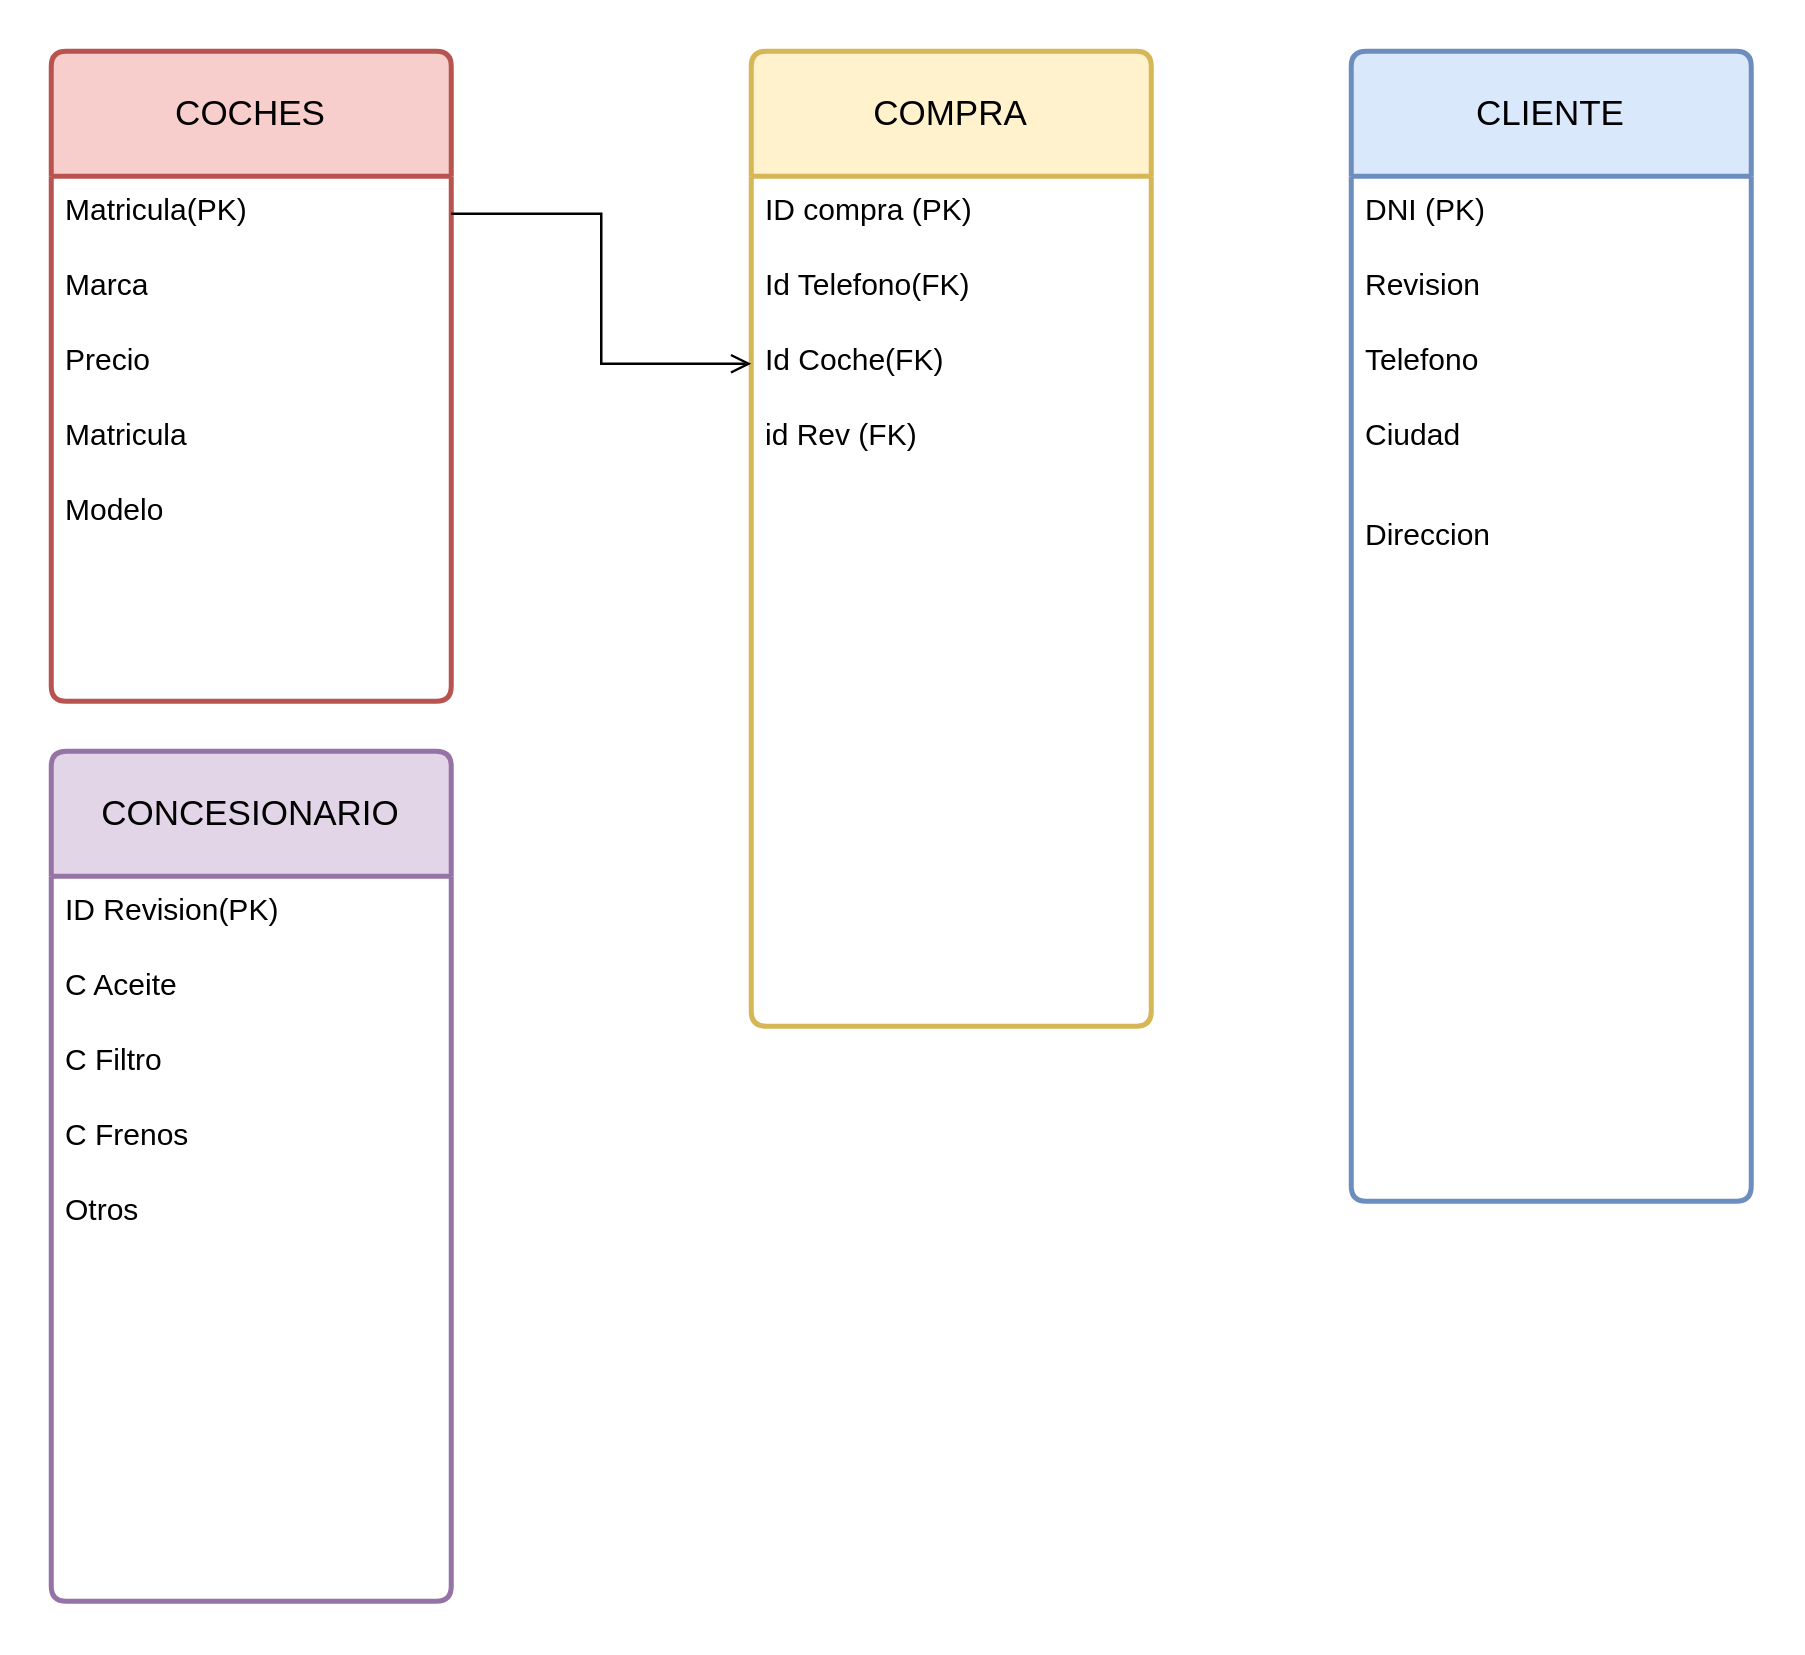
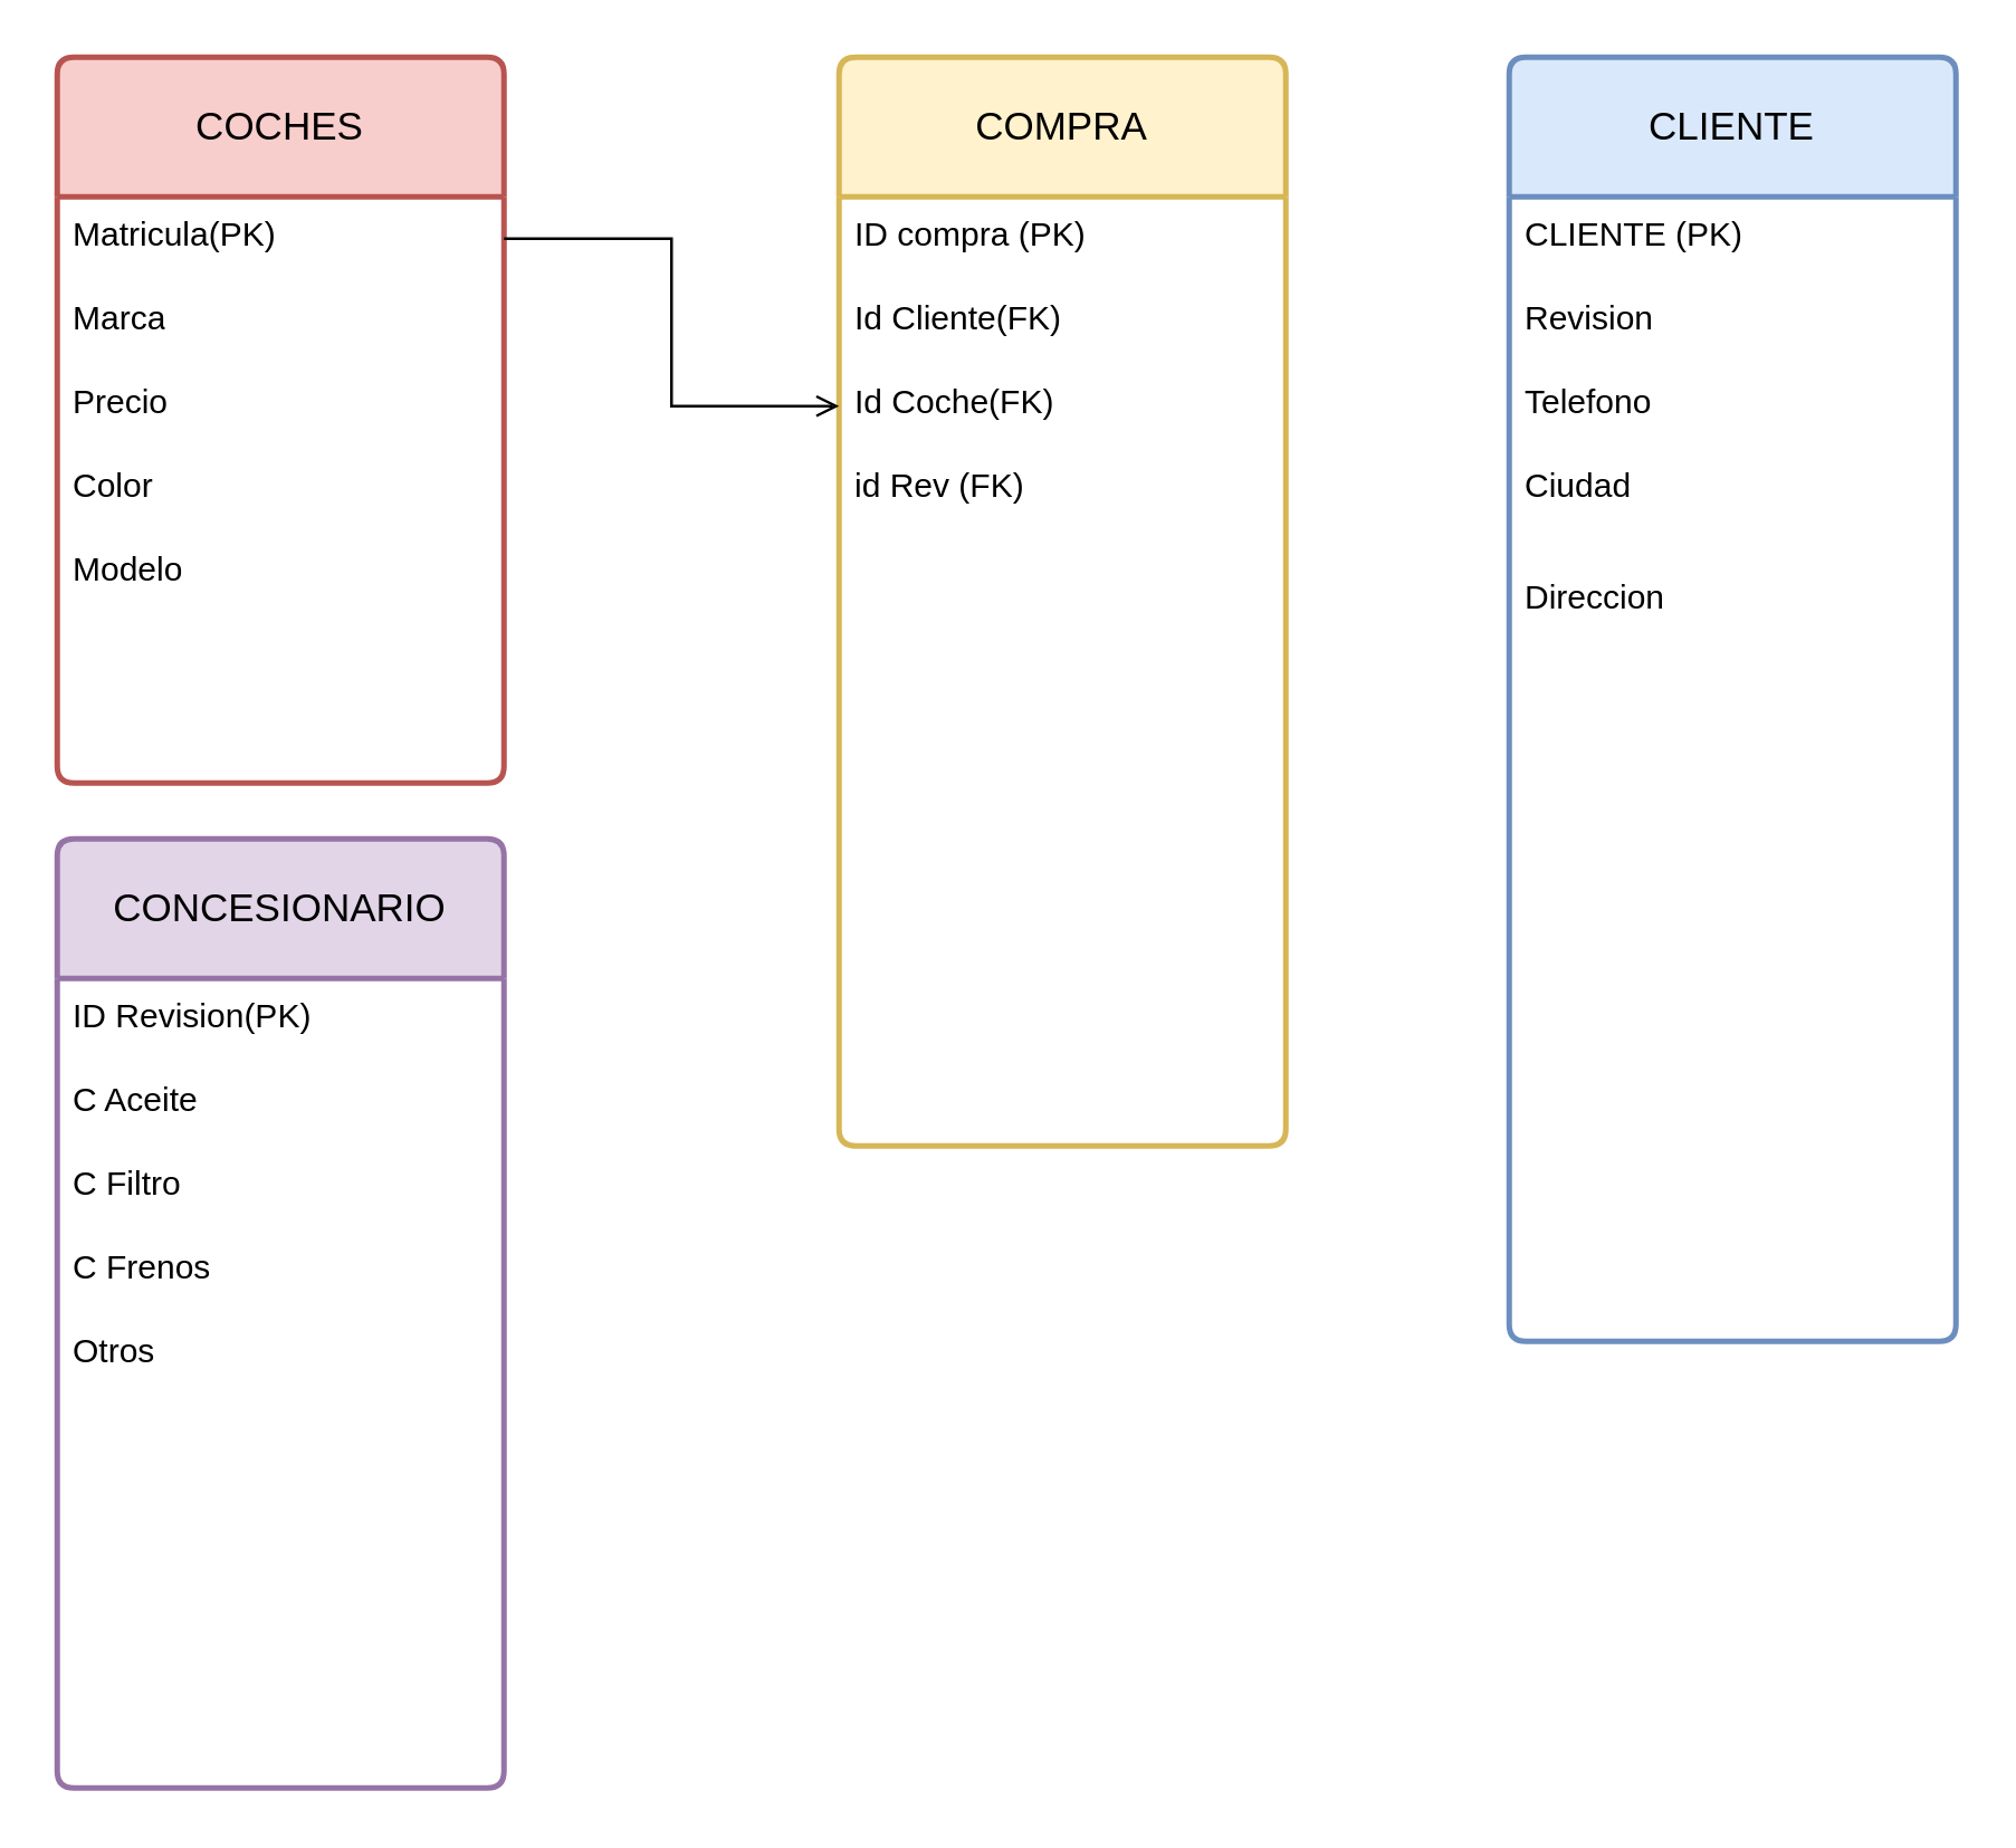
  <mxCell id="0" />
  <mxCell id="1" parent="0" />
  <mxCell id="2" value="COCHES" style="swimlane;childLayout=stackLayout;horizontal=1;startSize=50;horizontalStack=0;rounded=1;fontSize=14;fontStyle=0;strokeWidth=2;resizeParent=0;resizeLast=1;shadow=0;dashed=0;align=center;arcSize=4;whiteSpace=wrap;html=1;fillColor=#f8cecc;strokeColor=#b85450;" vertex="1" parent="1"><mxGeometry x="20" y="20" width="160" height="260" as="geometry" /></mxCell>
  <mxCell id="3" value="Matricula(PK)" style="text;strokeColor=none;fillColor=none;spacingLeft=4;spacingRight=4;overflow=hidden;rotatable=0;points=[[0,0.5],[1,0.5]];portConstraint=eastwest;fontSize=12;whiteSpace=wrap;html=1;" vertex="1" parent="2"><mxGeometry y="50" width="160" height="30" as="geometry" /></mxCell>
  <mxCell id="4" value="Marca" style="text;strokeColor=none;fillColor=none;spacingLeft=4;spacingRight=4;overflow=hidden;rotatable=0;points=[[0,0.5],[1,0.5]];portConstraint=eastwest;fontSize=12;whiteSpace=wrap;html=1;" vertex="1" parent="2"><mxGeometry y="80" width="160" height="30" as="geometry" /></mxCell>
  <mxCell id="5" value="Precio" style="text;strokeColor=none;fillColor=none;spacingLeft=4;spacingRight=4;overflow=hidden;rotatable=0;points=[[0,0.5],[1,0.5]];portConstraint=eastwest;fontSize=12;whiteSpace=wrap;html=1;" vertex="1" parent="2"><mxGeometry y="110" width="160" height="30" as="geometry" /></mxCell>
- <mxCell id="6" value="Matricula" style="text;strokeColor=none;fillColor=none;spacingLeft=4;spacingRight=4;overflow=hidden;rotatable=0;points=[[0,0.5],[1,0.5]];portConstraint=eastwest;fontSize=12;whiteSpace=wrap;html=1;" vertex="1" parent="2"><mxGeometry y="140" width="160" height="30" as="geometry" /></mxCell>
+ <mxCell id="6" value="Color" style="text;strokeColor=none;fillColor=none;spacingLeft=4;spacingRight=4;overflow=hidden;rotatable=0;points=[[0,0.5],[1,0.5]];portConstraint=eastwest;fontSize=12;whiteSpace=wrap;html=1;" vertex="1" parent="2"><mxGeometry y="140" width="160" height="30" as="geometry" /></mxCell>
  <mxCell id="7" value="Modelo" style="text;strokeColor=none;fillColor=none;spacingLeft=4;spacingRight=4;overflow=hidden;rotatable=0;points=[[0,0.5],[1,0.5]];portConstraint=eastwest;fontSize=12;whiteSpace=wrap;html=1;" vertex="1" parent="2"><mxGeometry y="170" width="160" height="90" as="geometry" /></mxCell>
  <mxCell id="8" value="CLIENTE" style="swimlane;childLayout=stackLayout;horizontal=1;startSize=50;horizontalStack=0;rounded=1;fontSize=14;fontStyle=0;strokeWidth=2;resizeParent=0;resizeLast=1;shadow=0;dashed=0;align=center;arcSize=4;whiteSpace=wrap;html=1;fillColor=#dae8fc;strokeColor=#6c8ebf;" vertex="1" parent="1"><mxGeometry x="540" y="20" width="160" height="460" as="geometry" /></mxCell>
- <mxCell id="9" value="DNI (PK)" style="text;strokeColor=none;fillColor=none;spacingLeft=4;spacingRight=4;overflow=hidden;rotatable=0;points=[[0,0.5],[1,0.5]];portConstraint=eastwest;fontSize=12;whiteSpace=wrap;html=1;" vertex="1" parent="8"><mxGeometry y="50" width="160" height="30" as="geometry" /></mxCell>
+ <mxCell id="9" value="CLIENTE (PK)" style="text;strokeColor=none;fillColor=none;spacingLeft=4;spacingRight=4;overflow=hidden;rotatable=0;points=[[0,0.5],[1,0.5]];portConstraint=eastwest;fontSize=12;whiteSpace=wrap;html=1;" vertex="1" parent="8"><mxGeometry y="50" width="160" height="30" as="geometry" /></mxCell>
  <mxCell id="10" value="Revision" style="text;strokeColor=none;fillColor=none;spacingLeft=4;spacingRight=4;overflow=hidden;rotatable=0;points=[[0,0.5],[1,0.5]];portConstraint=eastwest;fontSize=12;whiteSpace=wrap;html=1;" vertex="1" parent="8"><mxGeometry y="80" width="160" height="30" as="geometry" /></mxCell>
  <mxCell id="11" value="Telefono&lt;span style=&quot;white-space: pre;&quot;&gt; &lt;/span&gt;" style="text;strokeColor=none;fillColor=none;spacingLeft=4;spacingRight=4;overflow=hidden;rotatable=0;points=[[0,0.5],[1,0.5]];portConstraint=eastwest;fontSize=12;whiteSpace=wrap;html=1;" vertex="1" parent="8"><mxGeometry y="110" width="160" height="30" as="geometry" /></mxCell>
  <mxCell id="12" value="Ciudad" style="text;strokeColor=none;fillColor=none;spacingLeft=4;spacingRight=4;overflow=hidden;rotatable=0;points=[[0,0.5],[1,0.5]];portConstraint=eastwest;fontSize=12;whiteSpace=wrap;html=1;" vertex="1" parent="8"><mxGeometry y="140" width="160" height="40" as="geometry" /></mxCell>
  <mxCell id="13" value="Direccion" style="text;strokeColor=none;fillColor=none;spacingLeft=4;spacingRight=4;overflow=hidden;rotatable=0;points=[[0,0.5],[1,0.5]];portConstraint=eastwest;fontSize=12;whiteSpace=wrap;html=1;" vertex="1" parent="8"><mxGeometry y="180" width="160" height="280" as="geometry" /></mxCell>
  <mxCell id="14" value="COMPRA" style="swimlane;childLayout=stackLayout;horizontal=1;startSize=50;horizontalStack=0;rounded=1;fontSize=14;fontStyle=0;strokeWidth=2;resizeParent=0;resizeLast=1;shadow=0;dashed=0;align=center;arcSize=4;whiteSpace=wrap;html=1;fillColor=#fff2cc;strokeColor=#d6b656;" vertex="1" parent="1"><mxGeometry x="300" y="20" width="160" height="390" as="geometry" /></mxCell>
  <mxCell id="15" value="ID compra (PK)" style="text;strokeColor=none;fillColor=none;spacingLeft=4;spacingRight=4;overflow=hidden;rotatable=0;points=[[0,0.5],[1,0.5]];portConstraint=eastwest;fontSize=12;whiteSpace=wrap;html=1;" vertex="1" parent="14"><mxGeometry y="50" width="160" height="30" as="geometry" /></mxCell>
- <mxCell id="16" value="Id Telefono(FK)" style="text;strokeColor=none;fillColor=none;spacingLeft=4;spacingRight=4;overflow=hidden;rotatable=0;points=[[0,0.5],[1,0.5]];portConstraint=eastwest;fontSize=12;whiteSpace=wrap;html=1;" vertex="1" parent="14"><mxGeometry y="80" width="160" height="30" as="geometry" /></mxCell>
+ <mxCell id="16" value="Id Cliente(FK)" style="text;strokeColor=none;fillColor=none;spacingLeft=4;spacingRight=4;overflow=hidden;rotatable=0;points=[[0,0.5],[1,0.5]];portConstraint=eastwest;fontSize=12;whiteSpace=wrap;html=1;" vertex="1" parent="14"><mxGeometry y="80" width="160" height="30" as="geometry" /></mxCell>
  <mxCell id="17" value="Id Coche(FK)" style="text;strokeColor=none;fillColor=none;spacingLeft=4;spacingRight=4;overflow=hidden;rotatable=0;points=[[0,0.5],[1,0.5]];portConstraint=eastwest;fontSize=12;whiteSpace=wrap;html=1;" vertex="1" parent="14"><mxGeometry y="110" width="160" height="30" as="geometry" /></mxCell>
  <mxCell id="18" value="id Rev (FK)" style="text;strokeColor=none;fillColor=none;spacingLeft=4;spacingRight=4;overflow=hidden;rotatable=0;points=[[0,0.5],[1,0.5]];portConstraint=eastwest;fontSize=12;whiteSpace=wrap;html=1;" vertex="1" parent="14"><mxGeometry y="140" width="160" height="250" as="geometry" /></mxCell>
  <mxCell id="19" value="CONCESIONARIO" style="swimlane;childLayout=stackLayout;horizontal=1;startSize=50;horizontalStack=0;rounded=1;fontSize=14;fontStyle=0;strokeWidth=2;resizeParent=0;resizeLast=1;shadow=0;dashed=0;align=center;arcSize=4;whiteSpace=wrap;html=1;fillColor=#e1d5e7;strokeColor=#9673a6;" vertex="1" parent="1"><mxGeometry x="20" y="300" width="160" height="340" as="geometry" /></mxCell>
  <mxCell id="20" value="ID Revision(PK)" style="text;strokeColor=none;fillColor=none;spacingLeft=4;spacingRight=4;overflow=hidden;rotatable=0;points=[[0,0.5],[1,0.5]];portConstraint=eastwest;fontSize=12;whiteSpace=wrap;html=1;" vertex="1" parent="19"><mxGeometry y="50" width="160" height="30" as="geometry" /></mxCell>
  <mxCell id="21" value="C Aceite" style="text;strokeColor=none;fillColor=none;spacingLeft=4;spacingRight=4;overflow=hidden;rotatable=0;points=[[0,0.5],[1,0.5]];portConstraint=eastwest;fontSize=12;whiteSpace=wrap;html=1;" vertex="1" parent="19"><mxGeometry y="80" width="160" height="30" as="geometry" /></mxCell>
  <mxCell id="22" value="C Filtro" style="text;strokeColor=none;fillColor=none;spacingLeft=4;spacingRight=4;overflow=hidden;rotatable=0;points=[[0,0.5],[1,0.5]];portConstraint=eastwest;fontSize=12;whiteSpace=wrap;html=1;" vertex="1" parent="19"><mxGeometry y="110" width="160" height="30" as="geometry" /></mxCell>
  <mxCell id="23" value="C Frenos" style="text;strokeColor=none;fillColor=none;spacingLeft=4;spacingRight=4;overflow=hidden;rotatable=0;points=[[0,0.5],[1,0.5]];portConstraint=eastwest;fontSize=12;whiteSpace=wrap;html=1;" vertex="1" parent="19"><mxGeometry y="140" width="160" height="30" as="geometry" /></mxCell>
  <mxCell id="24" value="Otros" style="text;strokeColor=none;fillColor=none;spacingLeft=4;spacingRight=4;overflow=hidden;rotatable=0;points=[[0,0.5],[1,0.5]];portConstraint=eastwest;fontSize=12;whiteSpace=wrap;html=1;" vertex="1" parent="19"><mxGeometry y="170" width="160" height="170" as="geometry" /></mxCell>
  <mxCell id="25" style="edgeStyle=orthogonalEdgeStyle;rounded=0;orthogonalLoop=1;jettySize=auto;html=1;entryX=0;entryY=0.5;entryDx=0;entryDy=0;endArrow=open;" edge="1" parent="1" source="3" target="17"><mxGeometry relative="1" as="geometry" /></mxCell>
